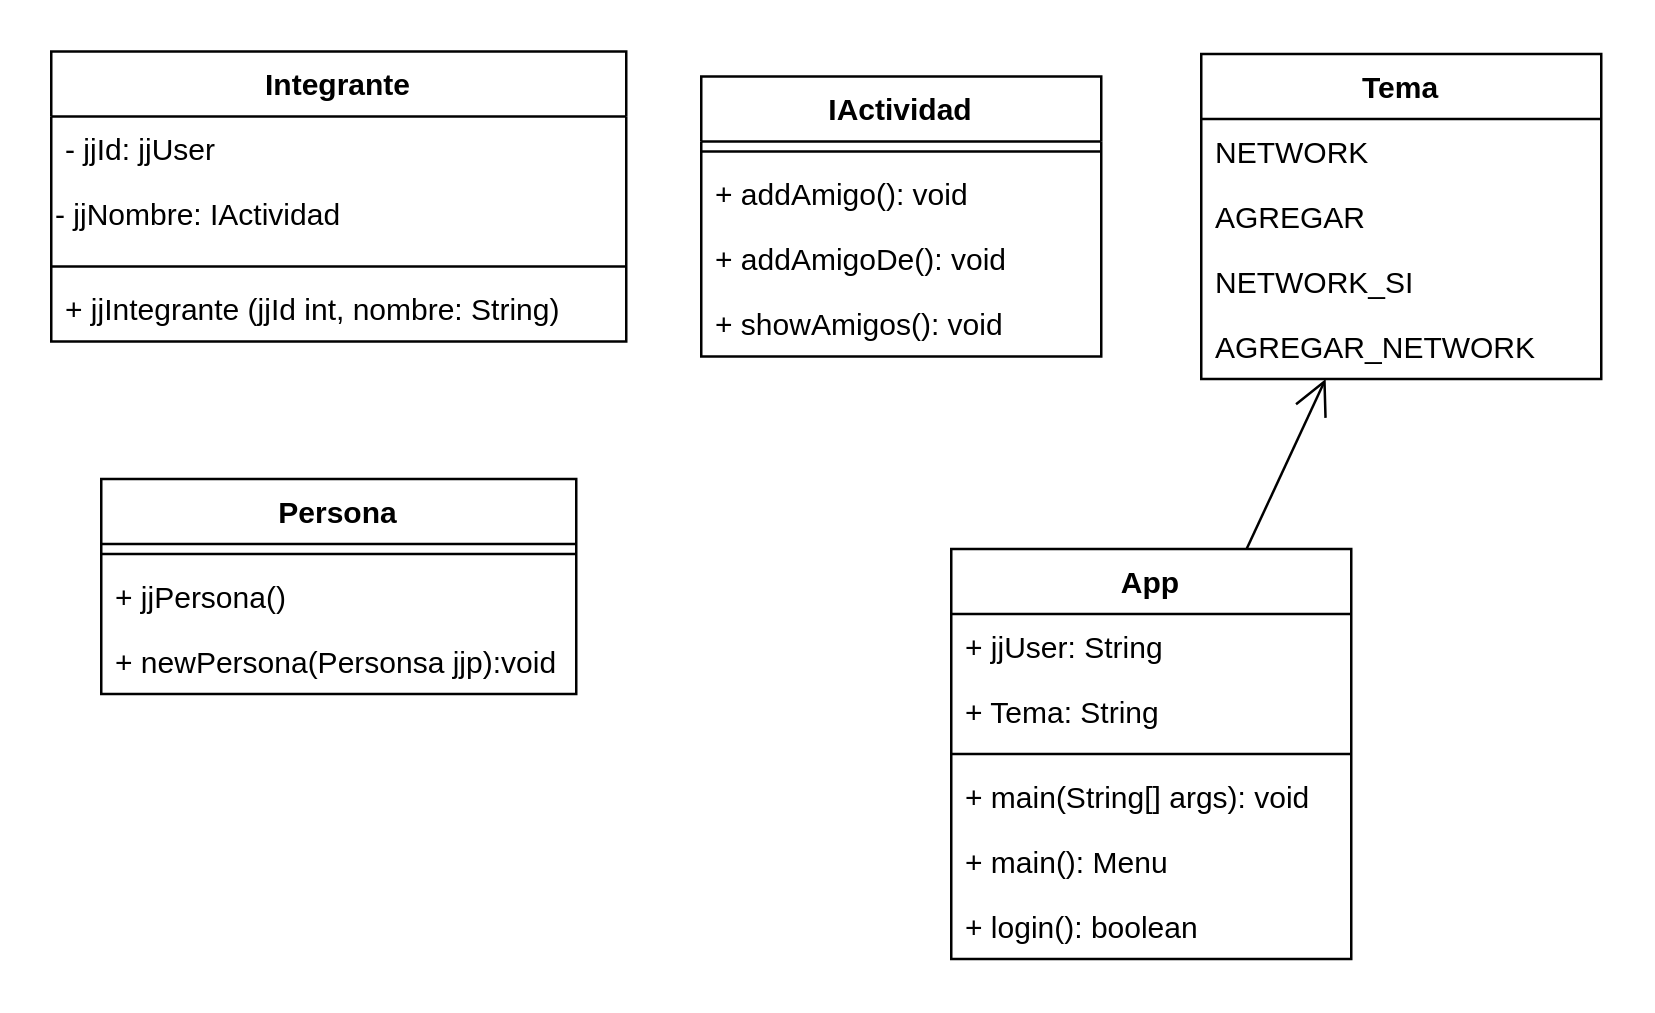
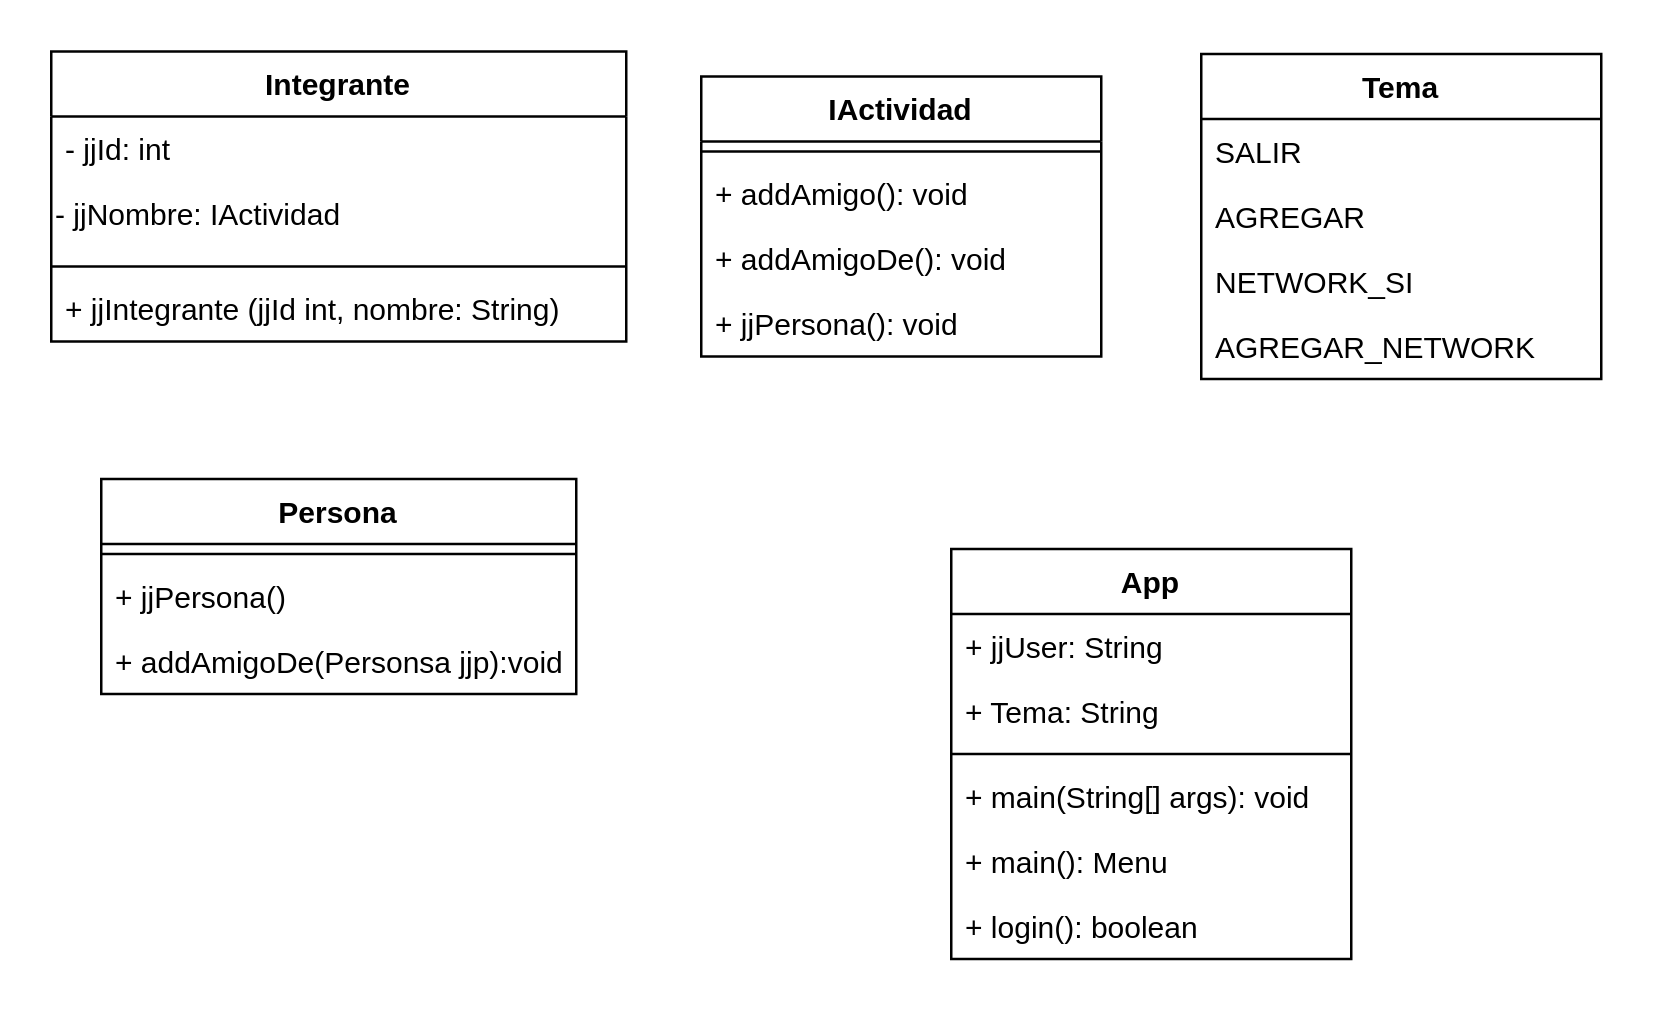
  <mxCell id="0" />
  <mxCell id="1" parent="0" />
  <mxCell id="2" value="Integrante" style="swimlane;fontStyle=1;align=center;verticalAlign=top;childLayout=stackLayout;horizontal=1;startSize=26;horizontalStack=0;resizeParent=1;resizeParentMax=0;resizeLast=0;collapsible=1;marginBottom=0;" parent="1" vertex="1"><mxGeometry x="20" y="20" width="230" height="116" as="geometry" /></mxCell>
- <mxCell id="3" value="- jjId: jjUser" style="text;strokeColor=none;fillColor=none;align=left;verticalAlign=top;spacingLeft=4;spacingRight=4;overflow=hidden;rotatable=0;points=[[0,0.5],[1,0.5]];portConstraint=eastwest;" parent="2" vertex="1"><mxGeometry y="26" width="230" height="26" as="geometry" /></mxCell>
+ <mxCell id="3" value="- jjId: int" style="text;strokeColor=none;fillColor=none;align=left;verticalAlign=top;spacingLeft=4;spacingRight=4;overflow=hidden;rotatable=0;points=[[0,0.5],[1,0.5]];portConstraint=eastwest;" parent="2" vertex="1"><mxGeometry y="26" width="230" height="26" as="geometry" /></mxCell>
  <mxCell id="4" value="- jjNombre: IActividad" style="text;html=1;" parent="2" vertex="1"><mxGeometry y="52" width="230" height="30" as="geometry" /></mxCell>
  <mxCell id="5" value="" style="line;strokeWidth=1;fillColor=none;align=left;verticalAlign=middle;spacingTop=-1;spacingLeft=3;spacingRight=3;rotatable=0;labelPosition=right;points=[];portConstraint=eastwest;" parent="2" vertex="1"><mxGeometry y="82" width="230" height="8" as="geometry" /></mxCell>
  <mxCell id="6" value="+ jjIntegrante (jjId int, nombre: String)" style="text;strokeColor=none;fillColor=none;align=left;verticalAlign=top;spacingLeft=4;spacingRight=4;overflow=hidden;rotatable=0;points=[[0,0.5],[1,0.5]];portConstraint=eastwest;" parent="2" vertex="1"><mxGeometry y="90" width="230" height="26" as="geometry" /></mxCell>
  <mxCell id="7" value="Persona" style="swimlane;fontStyle=1;align=center;verticalAlign=top;childLayout=stackLayout;horizontal=1;startSize=26;horizontalStack=0;resizeParent=1;resizeParentMax=0;resizeLast=0;collapsible=1;marginBottom=0;" parent="1" vertex="1"><mxGeometry x="40" y="191" width="190" height="86" as="geometry" /></mxCell>
  <mxCell id="8" value="" style="line;strokeWidth=1;fillColor=none;align=left;verticalAlign=middle;spacingTop=-1;spacingLeft=3;spacingRight=3;rotatable=0;labelPosition=right;points=[];portConstraint=eastwest;" parent="7" vertex="1"><mxGeometry y="26" width="190" height="8" as="geometry" /></mxCell>
  <mxCell id="9" value="+ jjPersona()" style="text;strokeColor=none;fillColor=none;align=left;verticalAlign=top;spacingLeft=4;spacingRight=4;overflow=hidden;rotatable=0;points=[[0,0.5],[1,0.5]];portConstraint=eastwest;" parent="7" vertex="1"><mxGeometry y="34" width="190" height="26" as="geometry" /></mxCell>
- <mxCell id="10" value="+ newPersona(Personsa jjp):void" style="text;strokeColor=none;fillColor=none;align=left;verticalAlign=top;spacingLeft=4;spacingRight=4;overflow=hidden;rotatable=0;points=[[0,0.5],[1,0.5]];portConstraint=eastwest;" parent="7" vertex="1"><mxGeometry y="60" width="190" height="26" as="geometry" /></mxCell>
+ <mxCell id="10" value="+ addAmigoDe(Personsa jjp):void" style="text;strokeColor=none;fillColor=none;align=left;verticalAlign=top;spacingLeft=4;spacingRight=4;overflow=hidden;rotatable=0;points=[[0,0.5],[1,0.5]];portConstraint=eastwest;" parent="7" vertex="1"><mxGeometry y="60" width="190" height="26" as="geometry" /></mxCell>
  <mxCell id="11" value="IActividad" style="swimlane;fontStyle=1;align=center;verticalAlign=top;childLayout=stackLayout;horizontal=1;startSize=26;horizontalStack=0;resizeParent=1;resizeParentMax=0;resizeLast=0;collapsible=1;marginBottom=0;" parent="1" vertex="1"><mxGeometry x="280" y="30" width="160" height="112" as="geometry" /></mxCell>
  <mxCell id="12" value="" style="line;strokeWidth=1;fillColor=none;align=left;verticalAlign=middle;spacingTop=-1;spacingLeft=3;spacingRight=3;rotatable=0;labelPosition=right;points=[];portConstraint=eastwest;" parent="11" vertex="1"><mxGeometry y="26" width="160" height="8" as="geometry" /></mxCell>
  <mxCell id="13" value="+ addAmigo(): void" style="text;strokeColor=none;fillColor=none;align=left;verticalAlign=top;spacingLeft=4;spacingRight=4;overflow=hidden;rotatable=0;points=[[0,0.5],[1,0.5]];portConstraint=eastwest;" parent="11" vertex="1"><mxGeometry y="34" width="160" height="26" as="geometry" /></mxCell>
  <mxCell id="14" value="+ addAmigoDe(): void" style="text;strokeColor=none;fillColor=none;align=left;verticalAlign=top;spacingLeft=4;spacingRight=4;overflow=hidden;rotatable=0;points=[[0,0.5],[1,0.5]];portConstraint=eastwest;" parent="11" vertex="1"><mxGeometry y="60" width="160" height="26" as="geometry" /></mxCell>
- <mxCell id="15" value="+ showAmigos(): void" style="text;strokeColor=none;fillColor=none;align=left;verticalAlign=top;spacingLeft=4;spacingRight=4;overflow=hidden;rotatable=0;points=[[0,0.5],[1,0.5]];portConstraint=eastwest;" parent="11" vertex="1"><mxGeometry y="86" width="160" height="26" as="geometry" /></mxCell>
+ <mxCell id="15" value="+ jjPersona(): void" style="text;strokeColor=none;fillColor=none;align=left;verticalAlign=top;spacingLeft=4;spacingRight=4;overflow=hidden;rotatable=0;points=[[0,0.5],[1,0.5]];portConstraint=eastwest;" parent="11" vertex="1"><mxGeometry y="86" width="160" height="26" as="geometry" /></mxCell>
  <mxCell id="16" value="App" style="swimlane;fontStyle=1;align=center;verticalAlign=top;childLayout=stackLayout;horizontal=1;startSize=26;horizontalStack=0;resizeParent=1;resizeParentMax=0;resizeLast=0;collapsible=1;marginBottom=0;" parent="1" vertex="1"><mxGeometry x="380" y="219" width="160" height="164" as="geometry" /></mxCell>
  <mxCell id="17" value="+ jjUser: String" style="text;strokeColor=none;fillColor=none;align=left;verticalAlign=top;spacingLeft=4;spacingRight=4;overflow=hidden;rotatable=0;points=[[0,0.5],[1,0.5]];portConstraint=eastwest;" parent="16" vertex="1"><mxGeometry y="26" width="160" height="26" as="geometry" /></mxCell>
  <mxCell id="18" value="+ Tema: String" style="text;strokeColor=none;fillColor=none;align=left;verticalAlign=top;spacingLeft=4;spacingRight=4;overflow=hidden;rotatable=0;points=[[0,0.5],[1,0.5]];portConstraint=eastwest;" parent="16" vertex="1"><mxGeometry y="52" width="160" height="26" as="geometry" /></mxCell>
  <mxCell id="19" value="" style="line;strokeWidth=1;fillColor=none;align=left;verticalAlign=middle;spacingTop=-1;spacingLeft=3;spacingRight=3;rotatable=0;labelPosition=right;points=[];portConstraint=eastwest;" parent="16" vertex="1"><mxGeometry y="78" width="160" height="8" as="geometry" /></mxCell>
  <mxCell id="20" value="+ main(String[] args): void" style="text;strokeColor=none;fillColor=none;align=left;verticalAlign=top;spacingLeft=4;spacingRight=4;overflow=hidden;rotatable=0;points=[[0,0.5],[1,0.5]];portConstraint=eastwest;" parent="16" vertex="1"><mxGeometry y="86" width="160" height="26" as="geometry" /></mxCell>
  <mxCell id="21" value="+ main(): Menu" style="text;strokeColor=none;fillColor=none;align=left;verticalAlign=top;spacingLeft=4;spacingRight=4;overflow=hidden;rotatable=0;points=[[0,0.5],[1,0.5]];portConstraint=eastwest;" parent="16" vertex="1"><mxGeometry y="112" width="160" height="26" as="geometry" /></mxCell>
  <mxCell id="22" value="+ login(): boolean" style="text;strokeColor=none;fillColor=none;align=left;verticalAlign=top;spacingLeft=4;spacingRight=4;overflow=hidden;rotatable=0;points=[[0,0.5],[1,0.5]];portConstraint=eastwest;" parent="16" vertex="1"><mxGeometry y="138" width="160" height="26" as="geometry" /></mxCell>
  <mxCell id="23" value="Tema" style="swimlane;fontStyle=1;align=center;verticalAlign=top;childLayout=stackLayout;horizontal=1;startSize=26;horizontalStack=0;resizeParent=1;resizeParentMax=0;resizeLast=0;collapsible=1;marginBottom=0;" parent="1" vertex="1"><mxGeometry x="480" y="21" width="160" height="130" as="geometry" /></mxCell>
- <mxCell id="24" value="NETWORK" style="text;strokeColor=none;fillColor=none;align=left;verticalAlign=top;spacingLeft=4;spacingRight=4;overflow=hidden;rotatable=0;points=[[0,0.5],[1,0.5]];portConstraint=eastwest;" parent="23" vertex="1"><mxGeometry y="26" width="160" height="26" as="geometry" /></mxCell>
+ <mxCell id="24" value="SALIR" style="text;strokeColor=none;fillColor=none;align=left;verticalAlign=top;spacingLeft=4;spacingRight=4;overflow=hidden;rotatable=0;points=[[0,0.5],[1,0.5]];portConstraint=eastwest;" parent="23" vertex="1"><mxGeometry y="26" width="160" height="26" as="geometry" /></mxCell>
  <mxCell id="25" value="AGREGAR" style="text;strokeColor=none;fillColor=none;align=left;verticalAlign=top;spacingLeft=4;spacingRight=4;overflow=hidden;rotatable=0;points=[[0,0.5],[1,0.5]];portConstraint=eastwest;" parent="23" vertex="1"><mxGeometry y="52" width="160" height="26" as="geometry" /></mxCell>
  <mxCell id="26" value="NETWORK_SI" style="text;strokeColor=none;fillColor=none;align=left;verticalAlign=top;spacingLeft=4;spacingRight=4;overflow=hidden;rotatable=0;points=[[0,0.5],[1,0.5]];portConstraint=eastwest;" parent="23" vertex="1"><mxGeometry y="78" width="160" height="26" as="geometry" /></mxCell>
  <mxCell id="27" value="AGREGAR_NETWORK" style="text;strokeColor=none;fillColor=none;align=left;verticalAlign=top;spacingLeft=4;spacingRight=4;overflow=hidden;rotatable=0;points=[[0,0.5],[1,0.5]];portConstraint=eastwest;" parent="23" vertex="1"><mxGeometry y="104" width="160" height="26" as="geometry" /></mxCell>
- <mxCell id="28" value="" style="endArrow=open;endFill=1;endSize=12;html=1;" parent="1" source="16" target="23" edge="1"><mxGeometry width="160" relative="1" as="geometry"><mxPoint x="190" y="411" as="sourcePoint" /><mxPoint x="630" y="191" as="targetPoint" /></mxGeometry></mxCell>
